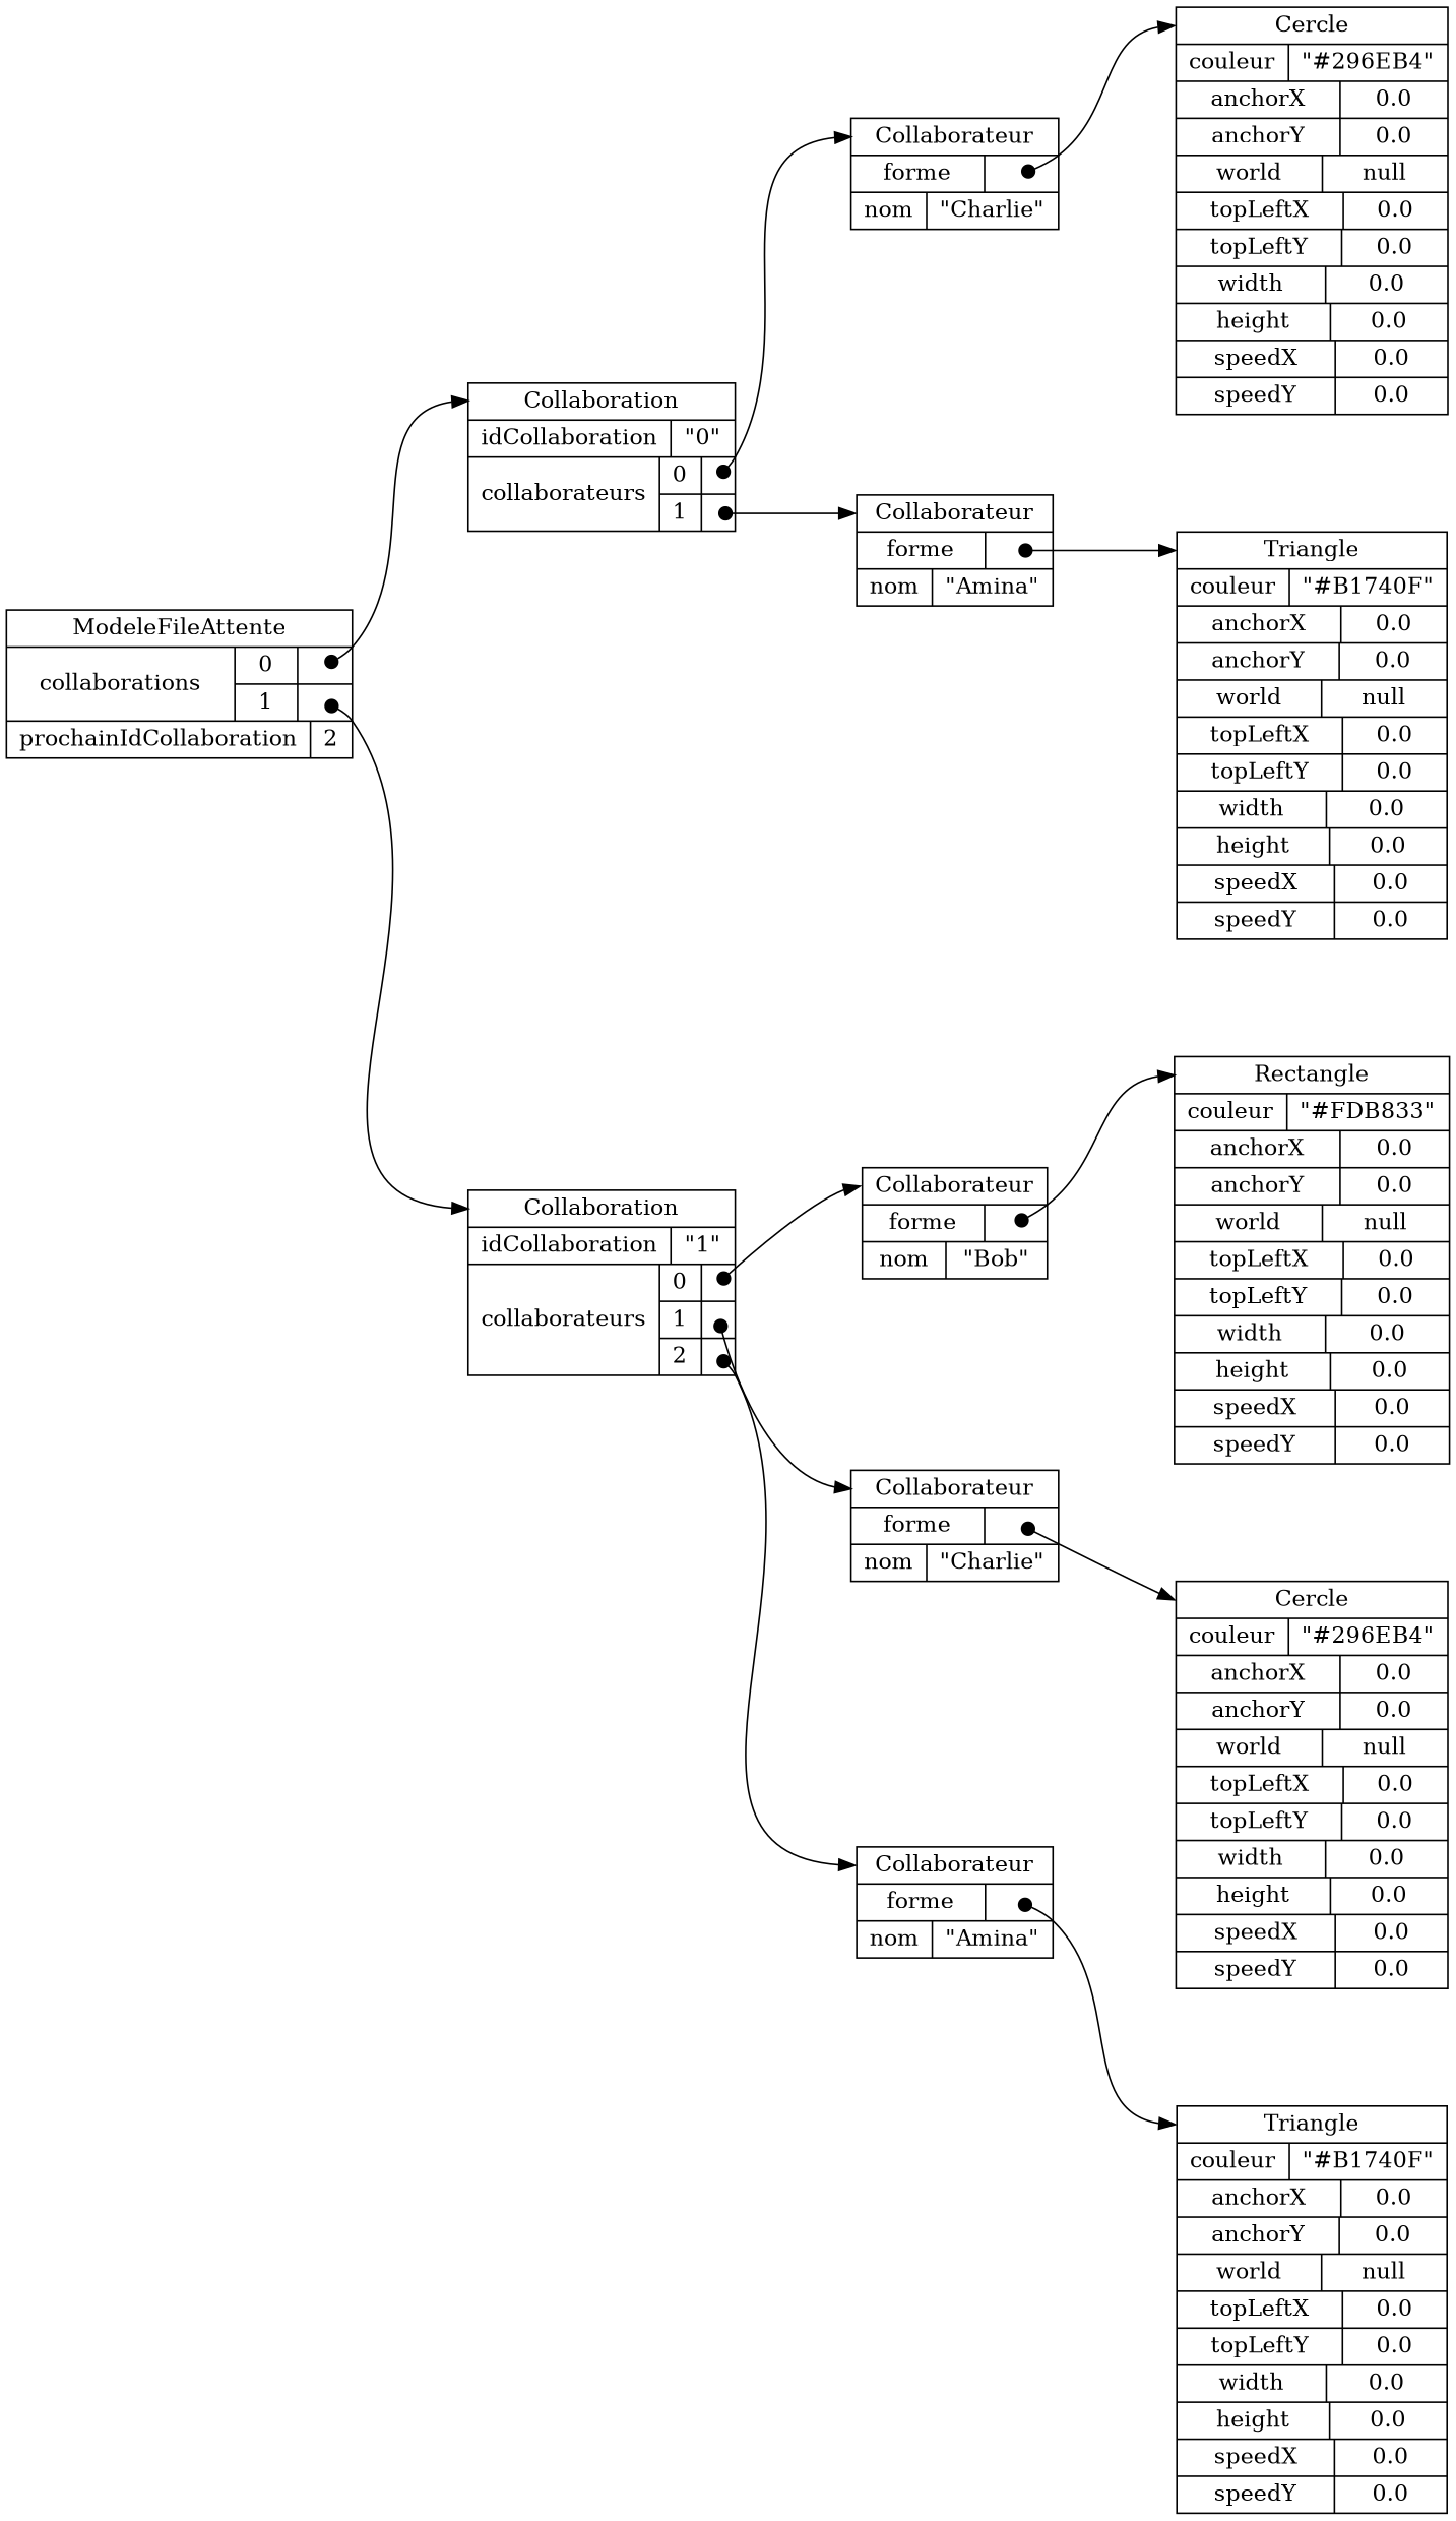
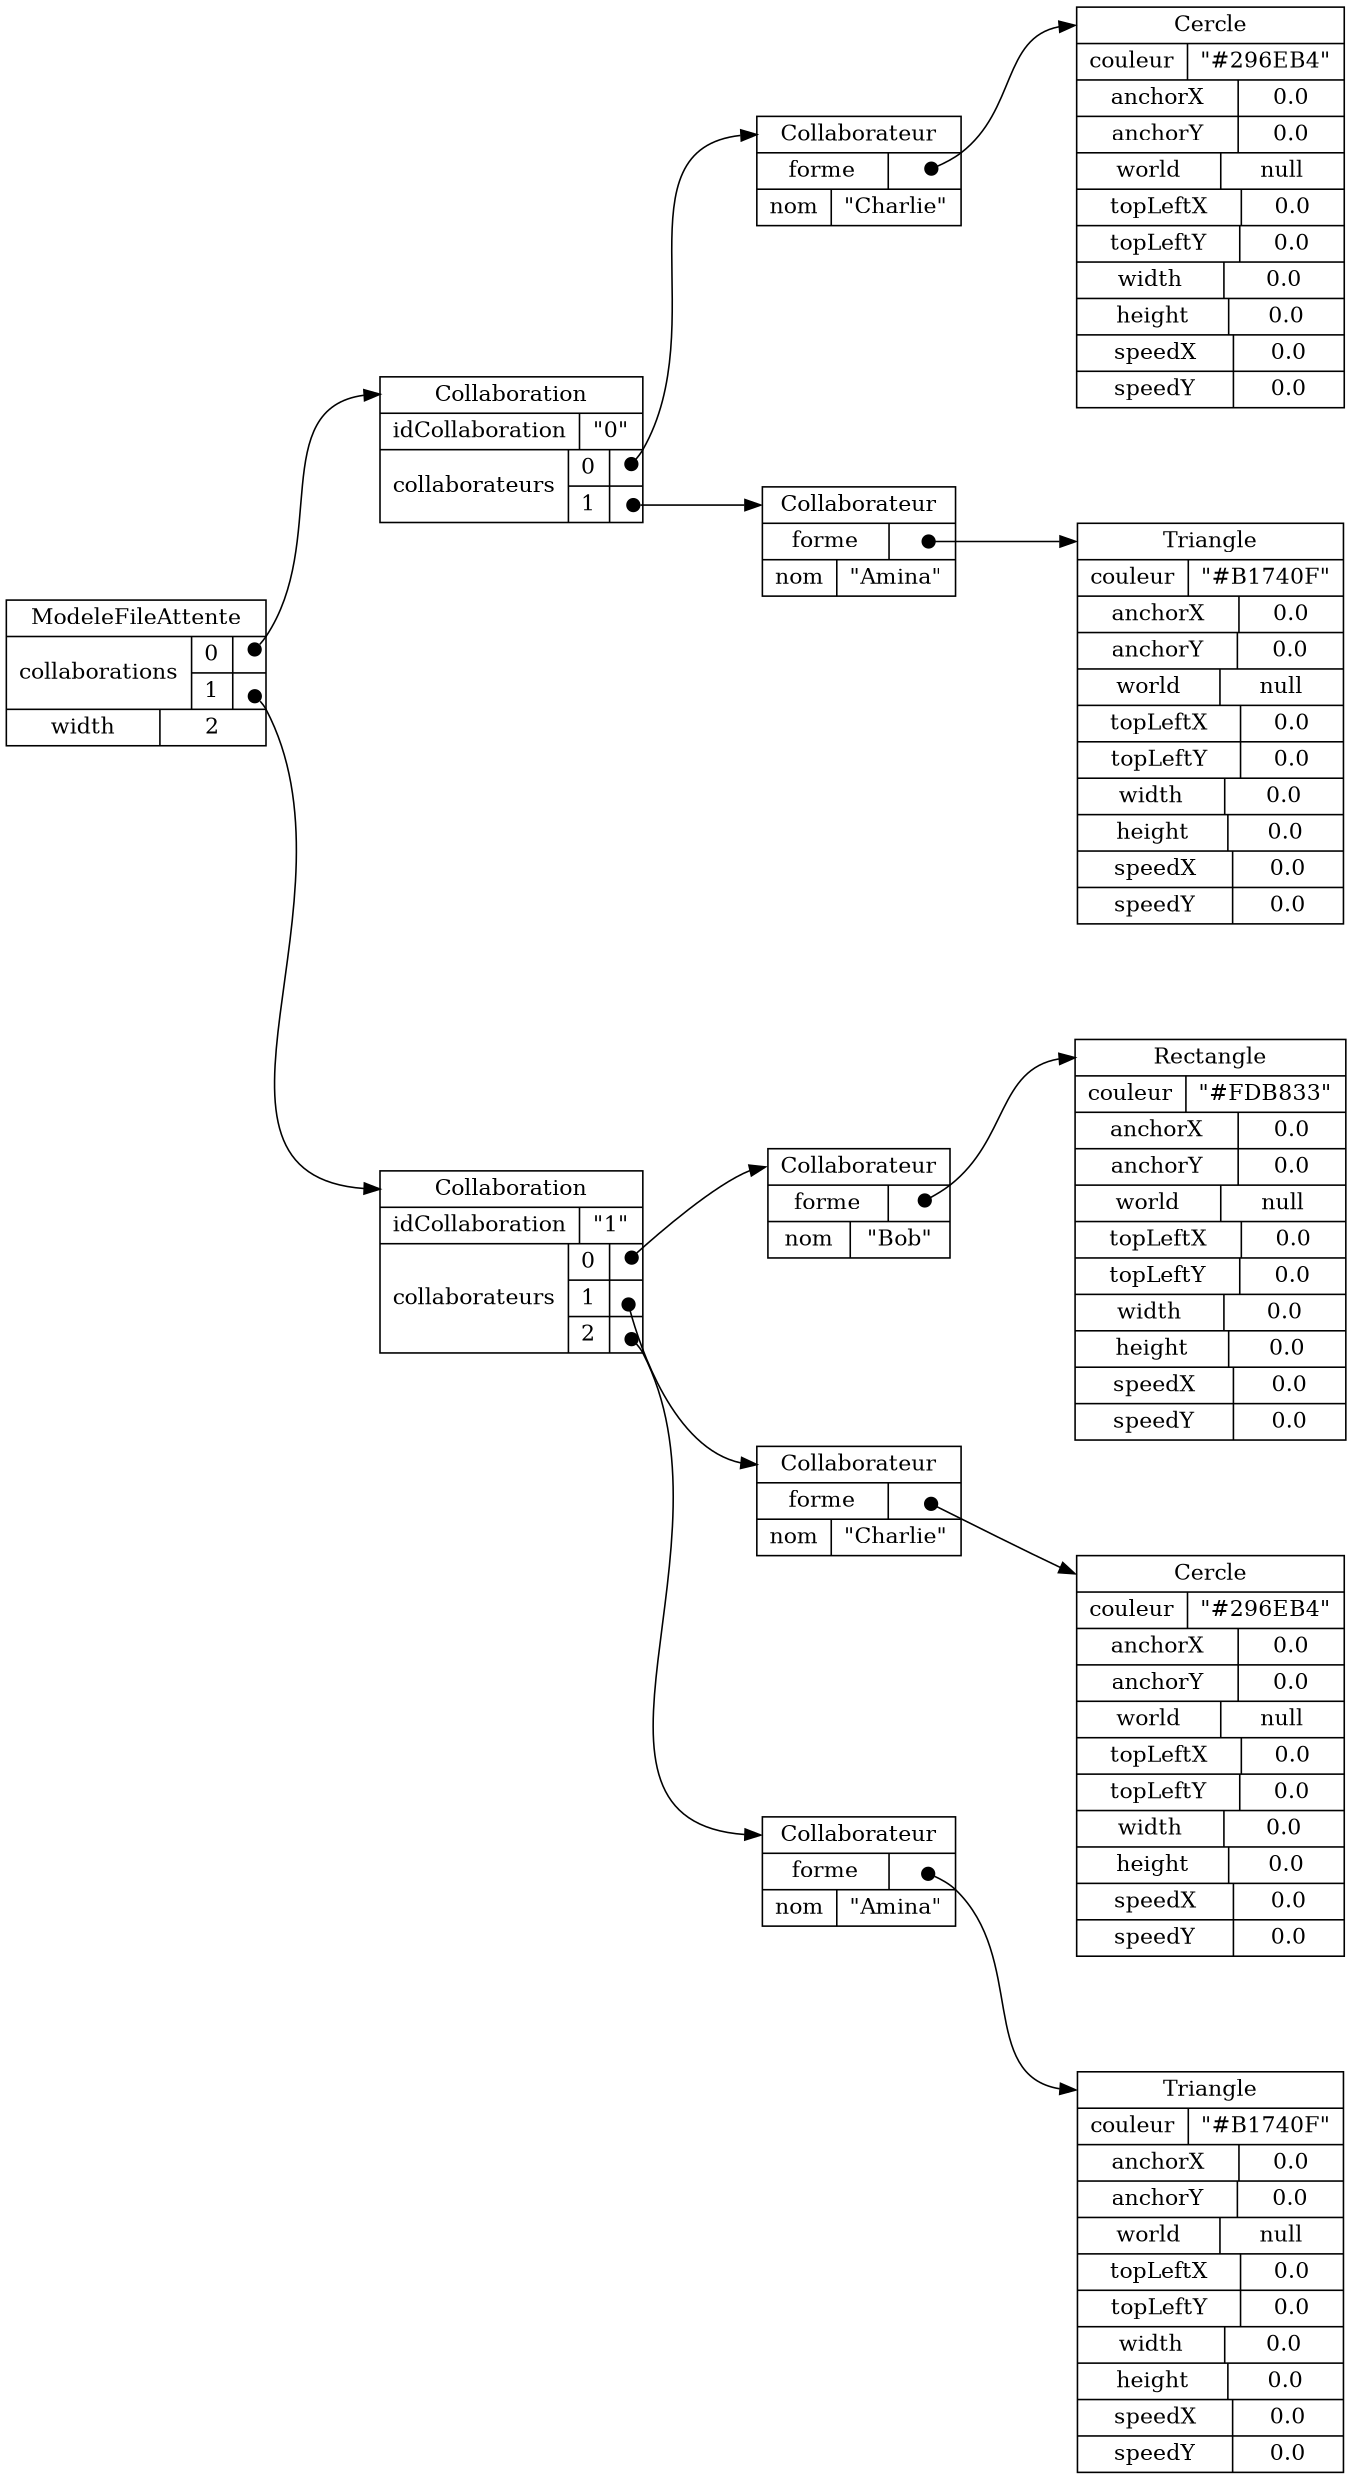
  digraph {
    compound=true
    nodesep=1.0
    rankdir=LR
    ranksep=1.0
    node [fillcolor=white shape=record style=filled]
    edge [arrowtail=dot dir=both headport=_C tailclip=false tailport="forme_forme:c"]
-   n1 [label="<_C>ModeleFileAttente|{collaborations|{{0|<collaborations__V_0_0>}|{1|<collaborations__V_1_1>}}}|{prochainIdCollaboration|2}"]
+   n1 [label="<_C>ModeleFileAttente|{collaborations|{{0|<collaborations__V_0_0>}|{1|<collaborations__V_1_1>}}}|{width|2}"]
    n2 [label="<_C>Collaboration|{idCollaboration|\"0\"}|{collaborateurs|{{0|<collaborateurs__V_0_0>}|{1|<collaborateurs__V_1_1>}}}"]
    n3 [label="<_C>Collaboration|{idCollaboration|\"1\"}|{collaborateurs|{{0|<collaborateurs__V_0_0>}|{1|<collaborateurs__V_1_1>}|{2|<collaborateurs__V_2_2>}}}"]
    n4 [label="<_C>Collaborateur|{forme|<forme_forme>}|{nom|\"Charlie\"}"]
    n5 [label="<_C>Collaborateur|{forme|<forme_forme>}|{nom|\"Amina\"}"]
    n6 [label="<_C>Cercle|{couleur|\"#296EB4\"}|{anchorX|0.0}|{anchorY|0.0}|{world|null}|{topLeftX|0.0}|{topLeftY|0.0}|{width|0.0}|{height|0.0}|{speedX|0.0}|{speedY|0.0}"]
    n7 [label="<_C>Triangle|{couleur|\"#B1740F\"}|{anchorX|0.0}|{anchorY|0.0}|{world|null}|{topLeftX|0.0}|{topLeftY|0.0}|{width|0.0}|{height|0.0}|{speedX|0.0}|{speedY|0.0}"]
    n8 [label="<_C>Collaborateur|{forme|<forme_forme>}|{nom|\"Bob\"}"]
    n9 [label="<_C>Collaborateur|{forme|<forme_forme>}|{nom|\"Charlie\"}"]
    n10 [label="<_C>Collaborateur|{forme|<forme_forme>}|{nom|\"Amina\"}"]
    n11 [label="<_C>Rectangle|{couleur|\"#FDB833\"}|{anchorX|0.0}|{anchorY|0.0}|{world|null}|{topLeftX|0.0}|{topLeftY|0.0}|{width|0.0}|{height|0.0}|{speedX|0.0}|{speedY|0.0}"]
    n12 [label="<_C>Cercle|{couleur|\"#296EB4\"}|{anchorX|0.0}|{anchorY|0.0}|{world|null}|{topLeftX|0.0}|{topLeftY|0.0}|{width|0.0}|{height|0.0}|{speedX|0.0}|{speedY|0.0}"]
    n13 [label="<_C>Triangle|{couleur|\"#B1740F\"}|{anchorX|0.0}|{anchorY|0.0}|{world|null}|{topLeftX|0.0}|{topLeftY|0.0}|{width|0.0}|{height|0.0}|{speedX|0.0}|{speedY|0.0}"]
    n1 -> n2 [tailport="collaborations__V_0_0:c"]
    n1 -> n3 [tailport="collaborations__V_1_1:c"]
    n2 -> n4 [tailport="collaborateurs__V_0_0:c"]
    n2 -> n5 [tailport="collaborateurs__V_1_1:c"]
    n3 -> n8 [tailport="collaborateurs__V_0_0:c"]
    n3 -> n9 [tailport="collaborateurs__V_1_1:c"]
    n3 -> n10 [tailport="collaborateurs__V_2_2:c"]
    n4 -> n6
    n5 -> n7
    n8 -> n11
    n9 -> n12
    n10 -> n13
  }
